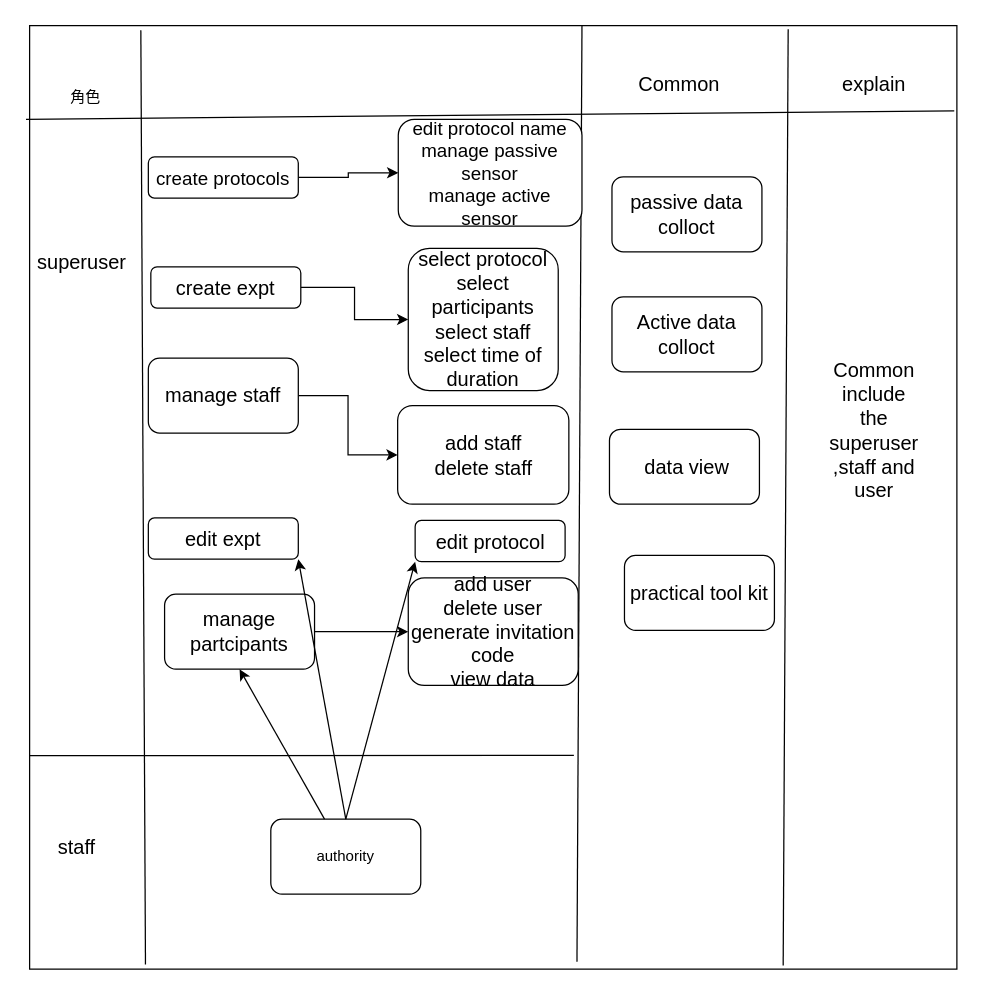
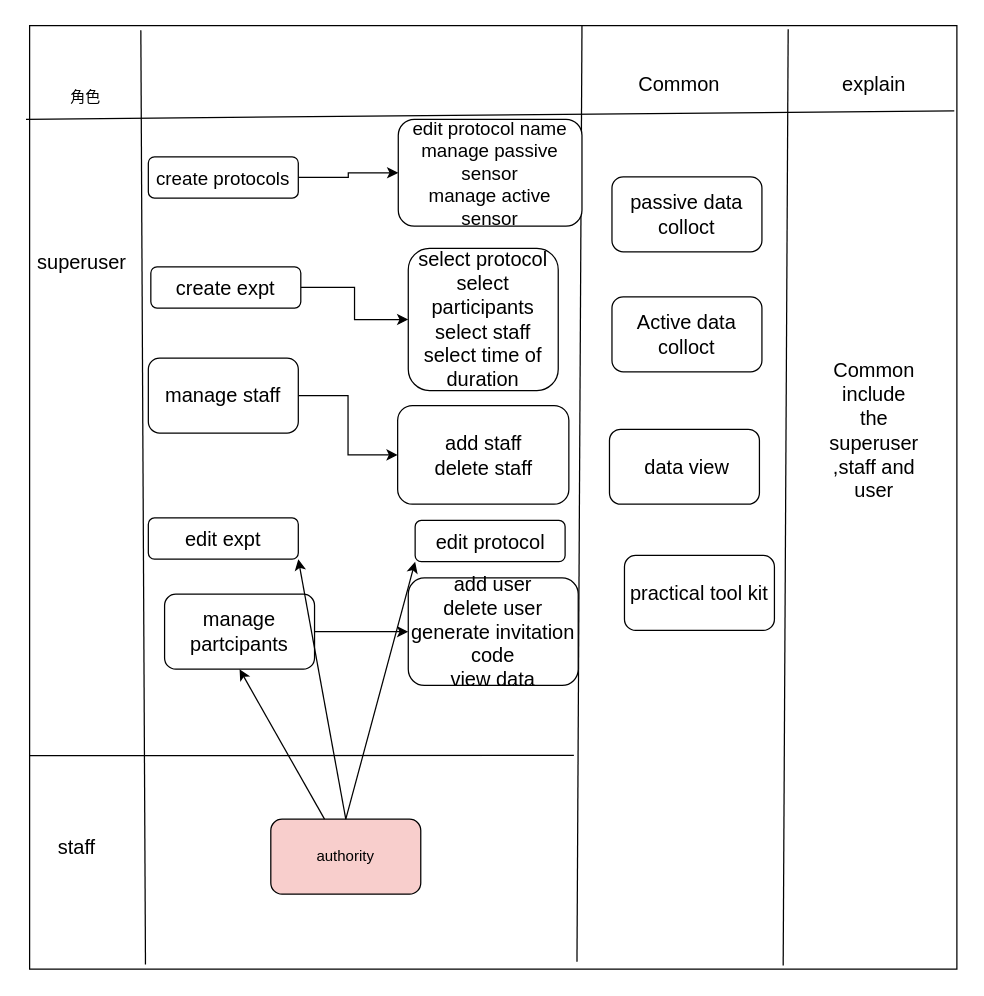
  <mxCell id="0" />
  <mxCell id="1" parent="0" />
  <mxCell id="2" value="" style="rounded=0;whiteSpace=wrap;html=1;" vertex="1" parent="1"><mxGeometry x="23" y="20" width="742" height="755" as="geometry" /></mxCell>
  <mxCell id="3" value="" style="endArrow=none;html=1;rounded=0;exitX=0.003;exitY=0.123;exitDx=0;exitDy=0;exitPerimeter=0;" edge="1" parent="1"><mxGeometry width="50" height="50" relative="1" as="geometry"><mxPoint x="20.116" y="95.005" as="sourcePoint" /><mxPoint x="762.89" y="88.14" as="targetPoint" /></mxGeometry></mxCell>
  <mxCell id="4" value="" style="endArrow=none;html=1;rounded=0;entryX=0.086;entryY=0.005;entryDx=0;entryDy=0;entryPerimeter=0;exitX=0.091;exitY=0.995;exitDx=0;exitDy=0;exitPerimeter=0;" edge="1" parent="1"><mxGeometry width="50" height="50" relative="1" as="geometry"><mxPoint x="115.712" y="771.225" as="sourcePoint" /><mxPoint x="112.002" y="23.775" as="targetPoint" /></mxGeometry></mxCell>
  <mxCell id="5" value="角色" style="text;html=1;align=center;verticalAlign=middle;whiteSpace=wrap;rounded=0;" vertex="1" parent="1"><mxGeometry x="23" y="45" width="90" height="65" as="geometry" /></mxCell>
  <mxCell id="6" value="&lt;font style=&quot;font-size: 16px;&quot;&gt;superuser&lt;/font&gt;" style="text;html=1;align=center;verticalAlign=middle;whiteSpace=wrap;rounded=0;" vertex="1" parent="1"><mxGeometry x="35" y="194" width="60" height="30" as="geometry" /></mxCell>
  <mxCell id="7" value="" style="endArrow=none;html=1;rounded=0;exitX=0.005;exitY=0.302;exitDx=0;exitDy=0;exitPerimeter=0;" edge="1" parent="1"><mxGeometry width="50" height="50" relative="1" as="geometry"><mxPoint x="23" y="604.12" as="sourcePoint" /><mxPoint x="458.52" y="604" as="targetPoint" /></mxGeometry></mxCell>
  <mxCell id="8" value="&lt;font style=&quot;font-size: 16px;&quot;&gt;staff&lt;/font&gt;" style="text;html=1;align=center;verticalAlign=middle;whiteSpace=wrap;rounded=0;" vertex="1" parent="1"><mxGeometry x="31" y="662" width="60" height="30" as="geometry" /></mxCell>
  <mxCell id="9" value="" style="endArrow=none;html=1;rounded=0;entryX=0.344;entryY=0.002;entryDx=0;entryDy=0;entryPerimeter=0;exitX=0.338;exitY=0.995;exitDx=0;exitDy=0;exitPerimeter=0;" edge="1" parent="1"><mxGeometry width="50" height="50" relative="1" as="geometry"><mxPoint x="461" y="769" as="sourcePoint" /><mxPoint x="465" y="20" as="targetPoint" /></mxGeometry></mxCell>
  <mxCell id="10" value="" style="endArrow=none;html=1;rounded=0;entryX=0.344;entryY=0.002;entryDx=0;entryDy=0;entryPerimeter=0;exitX=0.338;exitY=0.995;exitDx=0;exitDy=0;exitPerimeter=0;" edge="1" parent="1"><mxGeometry width="50" height="50" relative="1" as="geometry"><mxPoint x="626" y="772" as="sourcePoint" /><mxPoint x="630" y="23" as="targetPoint" /></mxGeometry></mxCell>
  <mxCell id="11" value="" style="edgeStyle=orthogonalEdgeStyle;rounded=0;orthogonalLoop=1;jettySize=auto;html=1;" edge="1" parent="1" source="12" target="16"><mxGeometry relative="1" as="geometry" /></mxCell>
  <mxCell id="12" value="&lt;font style=&quot;font-size: 15px;&quot;&gt;create protocols&lt;/font&gt;" style="rounded=1;whiteSpace=wrap;html=1;" vertex="1" parent="1"><mxGeometry x="118" y="125" width="120" height="33" as="geometry" /></mxCell>
  <mxCell id="13" value="" style="edgeStyle=orthogonalEdgeStyle;rounded=0;orthogonalLoop=1;jettySize=auto;html=1;" edge="1" parent="1" source="14" target="15"><mxGeometry relative="1" as="geometry" /></mxCell>
  <mxCell id="14" value="&lt;font style=&quot;font-size: 16px;&quot;&gt;create expt&lt;/font&gt;" style="rounded=1;whiteSpace=wrap;html=1;" vertex="1" parent="1"><mxGeometry x="120" y="213" width="120" height="33" as="geometry" /></mxCell>
  <mxCell id="15" value="&lt;font style=&quot;font-size: 16px;&quot;&gt;select protocol&lt;/font&gt;&lt;div&gt;&lt;font style=&quot;font-size: 16px;&quot;&gt;select participants&lt;/font&gt;&lt;/div&gt;&lt;div&gt;&lt;font style=&quot;font-size: 16px;&quot;&gt;select staff&lt;/font&gt;&lt;/div&gt;&lt;div&gt;&lt;font style=&quot;font-size: 16px;&quot;&gt;select&amp;nbsp;time of duration&lt;/font&gt;&lt;/div&gt;" style="whiteSpace=wrap;html=1;rounded=1;" vertex="1" parent="1"><mxGeometry x="326" y="198.25" width="120" height="113.75" as="geometry" /></mxCell>
  <mxCell id="16" value="&lt;div&gt;&lt;font style=&quot;font-size: 15px;&quot;&gt;edit protocol name&lt;/font&gt;&lt;/div&gt;&lt;font style=&quot;font-size: 15px;&quot;&gt;manage passive sensor&lt;/font&gt;&lt;div&gt;&lt;font style=&quot;font-size: 15px;&quot;&gt;manage active sensor&lt;/font&gt;&lt;/div&gt;" style="rounded=1;whiteSpace=wrap;html=1;" vertex="1" parent="1"><mxGeometry x="318" y="95" width="147" height="85.5" as="geometry" /></mxCell>
- <mxCell id="17" value="authority" style="rounded=1;whiteSpace=wrap;html=1;" vertex="1" parent="1"><mxGeometry x="216" y="655" width="120" height="60" as="geometry" /></mxCell>
+ <mxCell id="17" value="authority" style="rounded=1;whiteSpace=wrap;html=1;fillColor=#f8cecc;" vertex="1" parent="1"><mxGeometry x="216" y="655" width="120" height="60" as="geometry" /></mxCell>
  <mxCell id="18" value="" style="edgeStyle=orthogonalEdgeStyle;rounded=0;orthogonalLoop=1;jettySize=auto;html=1;" edge="1" parent="1" source="19" target="20"><mxGeometry relative="1" as="geometry" /></mxCell>
  <mxCell id="19" value="&lt;font style=&quot;font-size: 16px;&quot;&gt;manage staff&lt;/font&gt;" style="rounded=1;whiteSpace=wrap;html=1;" vertex="1" parent="1"><mxGeometry x="118" y="286" width="120" height="60" as="geometry" /></mxCell>
  <mxCell id="20" value="&lt;font style=&quot;font-size: 16px;&quot;&gt;add staff&lt;/font&gt;&lt;div&gt;&lt;font style=&quot;font-size: 16px;&quot;&gt;delete staff&lt;/font&gt;&lt;/div&gt;" style="whiteSpace=wrap;html=1;rounded=1;" vertex="1" parent="1"><mxGeometry x="317.5" y="324" width="137" height="79" as="geometry" /></mxCell>
  <mxCell id="21" value="" style="edgeStyle=orthogonalEdgeStyle;rounded=0;orthogonalLoop=1;jettySize=auto;html=1;" edge="1" parent="1" source="22" target="23"><mxGeometry relative="1" as="geometry" /></mxCell>
  <mxCell id="22" value="&lt;font style=&quot;font-size: 16px;&quot;&gt;manage partcipants&lt;/font&gt;" style="rounded=1;whiteSpace=wrap;html=1;" vertex="1" parent="1"><mxGeometry x="131" y="475" width="120" height="60" as="geometry" /></mxCell>
  <mxCell id="23" value="&lt;font style=&quot;font-size: 16px;&quot;&gt;add user&lt;/font&gt;&lt;div&gt;&lt;font style=&quot;font-size: 16px;&quot;&gt;delete user&lt;/font&gt;&lt;/div&gt;&lt;div&gt;&lt;font style=&quot;font-size: 16px;&quot;&gt;generate invitation code&lt;/font&gt;&lt;/div&gt;&lt;div&gt;&lt;font style=&quot;font-size: 16px;&quot;&gt;view data&lt;/font&gt;&lt;/div&gt;" style="whiteSpace=wrap;html=1;rounded=1;" vertex="1" parent="1"><mxGeometry x="326" y="462" width="136" height="86" as="geometry" /></mxCell>
  <mxCell id="24" value="" style="endArrow=classic;html=1;rounded=0;entryX=0.5;entryY=1;entryDx=0;entryDy=0;" edge="1" parent="1" source="17" target="22"><mxGeometry width="50" height="50" relative="1" as="geometry"><mxPoint x="432" y="390" as="sourcePoint" /><mxPoint x="482" y="340" as="targetPoint" /></mxGeometry></mxCell>
  <mxCell id="25" value="&lt;font style=&quot;font-size: 16px;&quot;&gt;Common&lt;/font&gt;" style="text;html=1;align=center;verticalAlign=middle;whiteSpace=wrap;rounded=0;" vertex="1" parent="1"><mxGeometry x="513" y="52" width="60" height="30" as="geometry" /></mxCell>
  <mxCell id="26" value="&lt;font style=&quot;font-size: 16px;&quot;&gt;edit expt&lt;/font&gt;" style="rounded=1;whiteSpace=wrap;html=1;" vertex="1" parent="1"><mxGeometry x="118" y="414" width="120" height="33" as="geometry" /></mxCell>
  <mxCell id="27" value="&lt;font style=&quot;font-size: 16px;&quot;&gt;edit protocol&lt;/font&gt;" style="rounded=1;whiteSpace=wrap;html=1;" vertex="1" parent="1"><mxGeometry x="331.5" y="416" width="120" height="33" as="geometry" /></mxCell>
  <mxCell id="28" value="" style="endArrow=classic;html=1;rounded=0;entryX=1;entryY=1;entryDx=0;entryDy=0;exitX=0.5;exitY=0;exitDx=0;exitDy=0;" edge="1" parent="1" source="17" target="26"><mxGeometry width="50" height="50" relative="1" as="geometry"><mxPoint x="512" y="753" as="sourcePoint" /><mxPoint x="453" y="692" as="targetPoint" /></mxGeometry></mxCell>
  <mxCell id="29" value="" style="endArrow=classic;html=1;rounded=0;entryX=0;entryY=1;entryDx=0;entryDy=0;exitX=0.5;exitY=0;exitDx=0;exitDy=0;" edge="1" parent="1" source="17" target="27"><mxGeometry width="50" height="50" relative="1" as="geometry"><mxPoint x="448" y="740" as="sourcePoint" /><mxPoint x="420" y="583" as="targetPoint" /></mxGeometry></mxCell>
  <mxCell id="30" value="&lt;font style=&quot;font-size: 16px;&quot;&gt;explain&lt;/font&gt;" style="text;html=1;align=center;verticalAlign=middle;whiteSpace=wrap;rounded=0;" vertex="1" parent="1"><mxGeometry x="669" y="52" width="60" height="30" as="geometry" /></mxCell>
  <mxCell id="31" value="&lt;font style=&quot;font-size: 16px;&quot;&gt;passive data colloct&lt;/font&gt;" style="rounded=1;whiteSpace=wrap;html=1;" vertex="1" parent="1"><mxGeometry x="489" y="141" width="120" height="60" as="geometry" /></mxCell>
  <mxCell id="32" value="&lt;font style=&quot;font-size: 16px;&quot;&gt;Active data colloct&lt;/font&gt;" style="rounded=1;whiteSpace=wrap;html=1;" vertex="1" parent="1"><mxGeometry x="489" y="237" width="120" height="60" as="geometry" /></mxCell>
  <mxCell id="33" value="&lt;font style=&quot;font-size: 16px;&quot;&gt;&amp;nbsp;data view&lt;/font&gt;" style="rounded=1;whiteSpace=wrap;html=1;" vertex="1" parent="1"><mxGeometry x="487" y="343" width="120" height="60" as="geometry" /></mxCell>
  <mxCell id="34" value="&lt;font style=&quot;font-size: 16px;&quot;&gt;practical tool kit&lt;/font&gt;" style="rounded=1;whiteSpace=wrap;html=1;" vertex="1" parent="1"><mxGeometry x="499" y="444" width="120" height="60" as="geometry" /></mxCell>
  <mxCell id="35" value="&lt;font style=&quot;font-size: 16px;&quot;&gt;Common include the superuser ,staff and user&lt;/font&gt;" style="text;html=1;align=center;verticalAlign=middle;whiteSpace=wrap;rounded=0;" vertex="1" parent="1"><mxGeometry x="669" y="175" width="60" height="337" as="geometry" /></mxCell>
